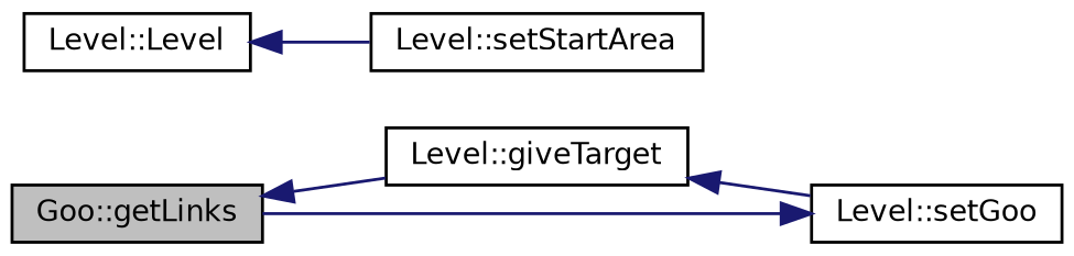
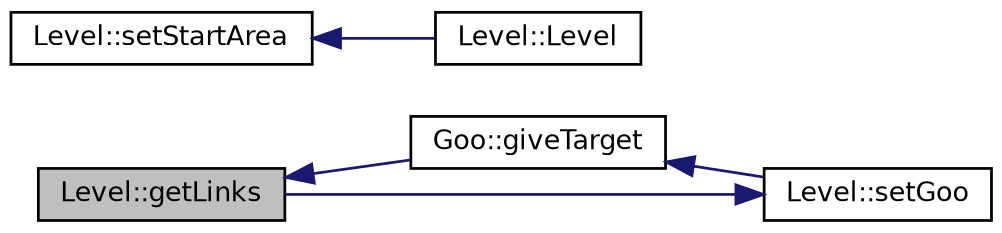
  digraph {
    rankdir=LR
    node [color=black fillcolor=white fontname=Helvetica fontsize=10 shape=record style=filled]
    edge [color=midnightblue dir=back fontname=Helvetica fontsize=10 labelfontname=Helvetica labelfontsize=10 style=solid]
-   n1 [fillcolor=grey75 fontcolor=black height=0.2 label="Goo::getLinks" width=0.4]
-   n2 [height=0.2 label="Level::giveTarget" width=0.4]
+   n1 [fillcolor=grey75 fontcolor=black height=0.2 label="Level::getLinks" width=0.4]
+   n2 [height=0.2 label="Goo::giveTarget" width=0.4]
    n3 [height=0.2 label="Level::setGoo" width=0.4]
    n4 [height=0.2 label="Level::setStartArea" width=0.4]
    n5 [height=0.2 label="Level::Level" width=0.4]
    n1 -> n2
    n2 -> n3
    n3 -> n1
-   n5 -> n4
+   n4 -> n5
  }
